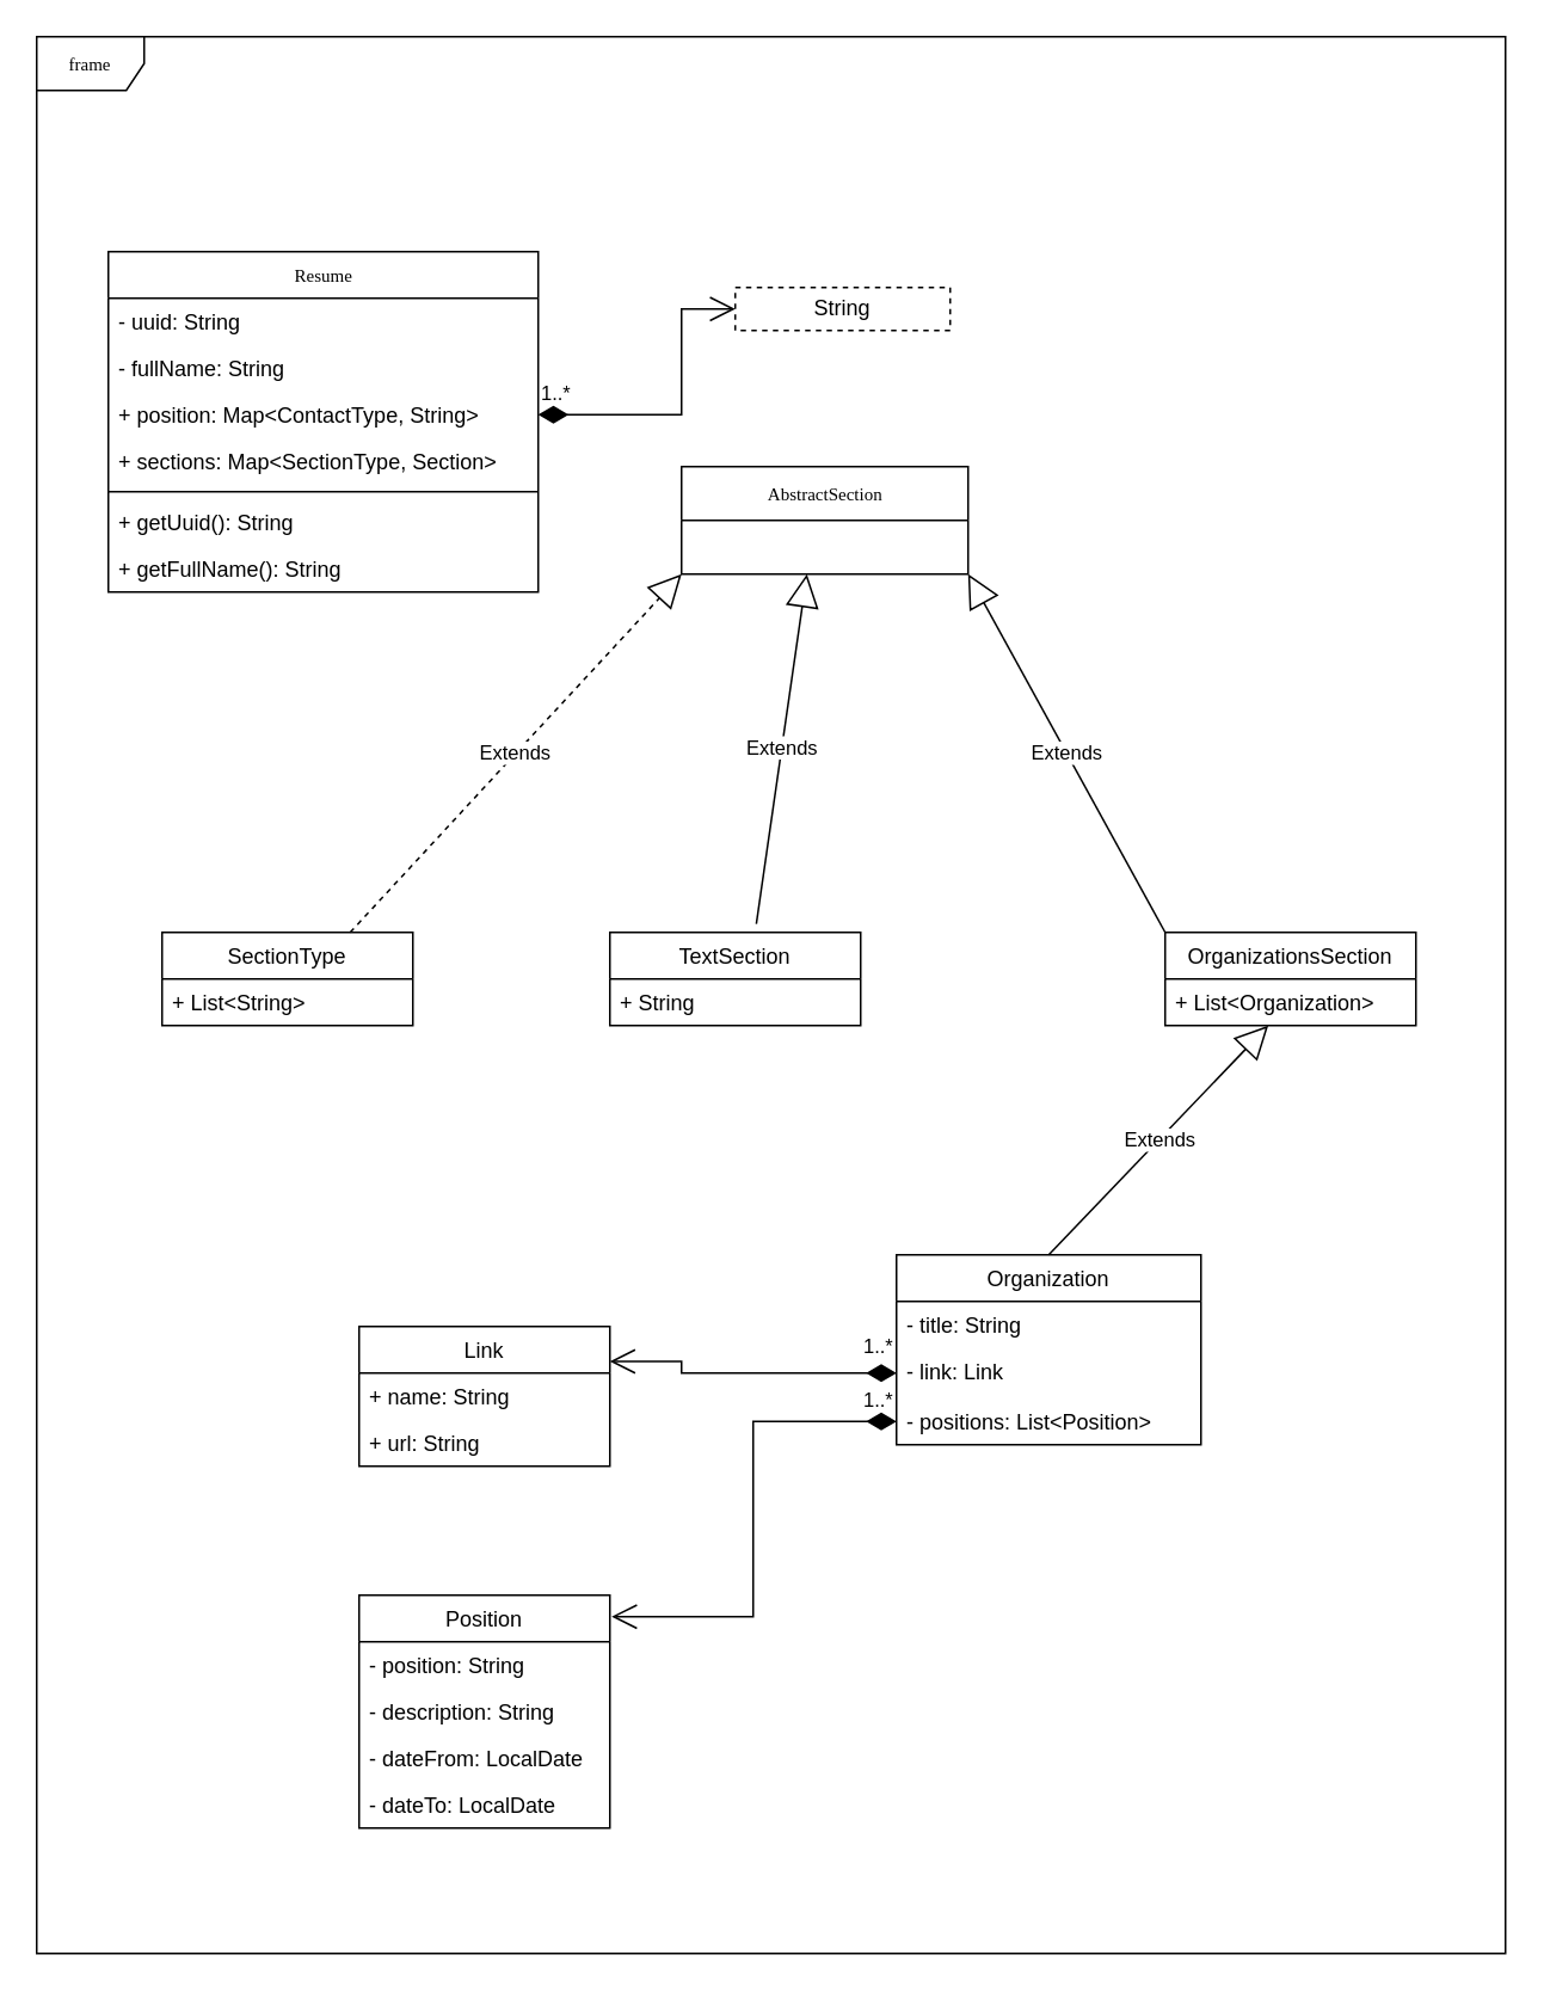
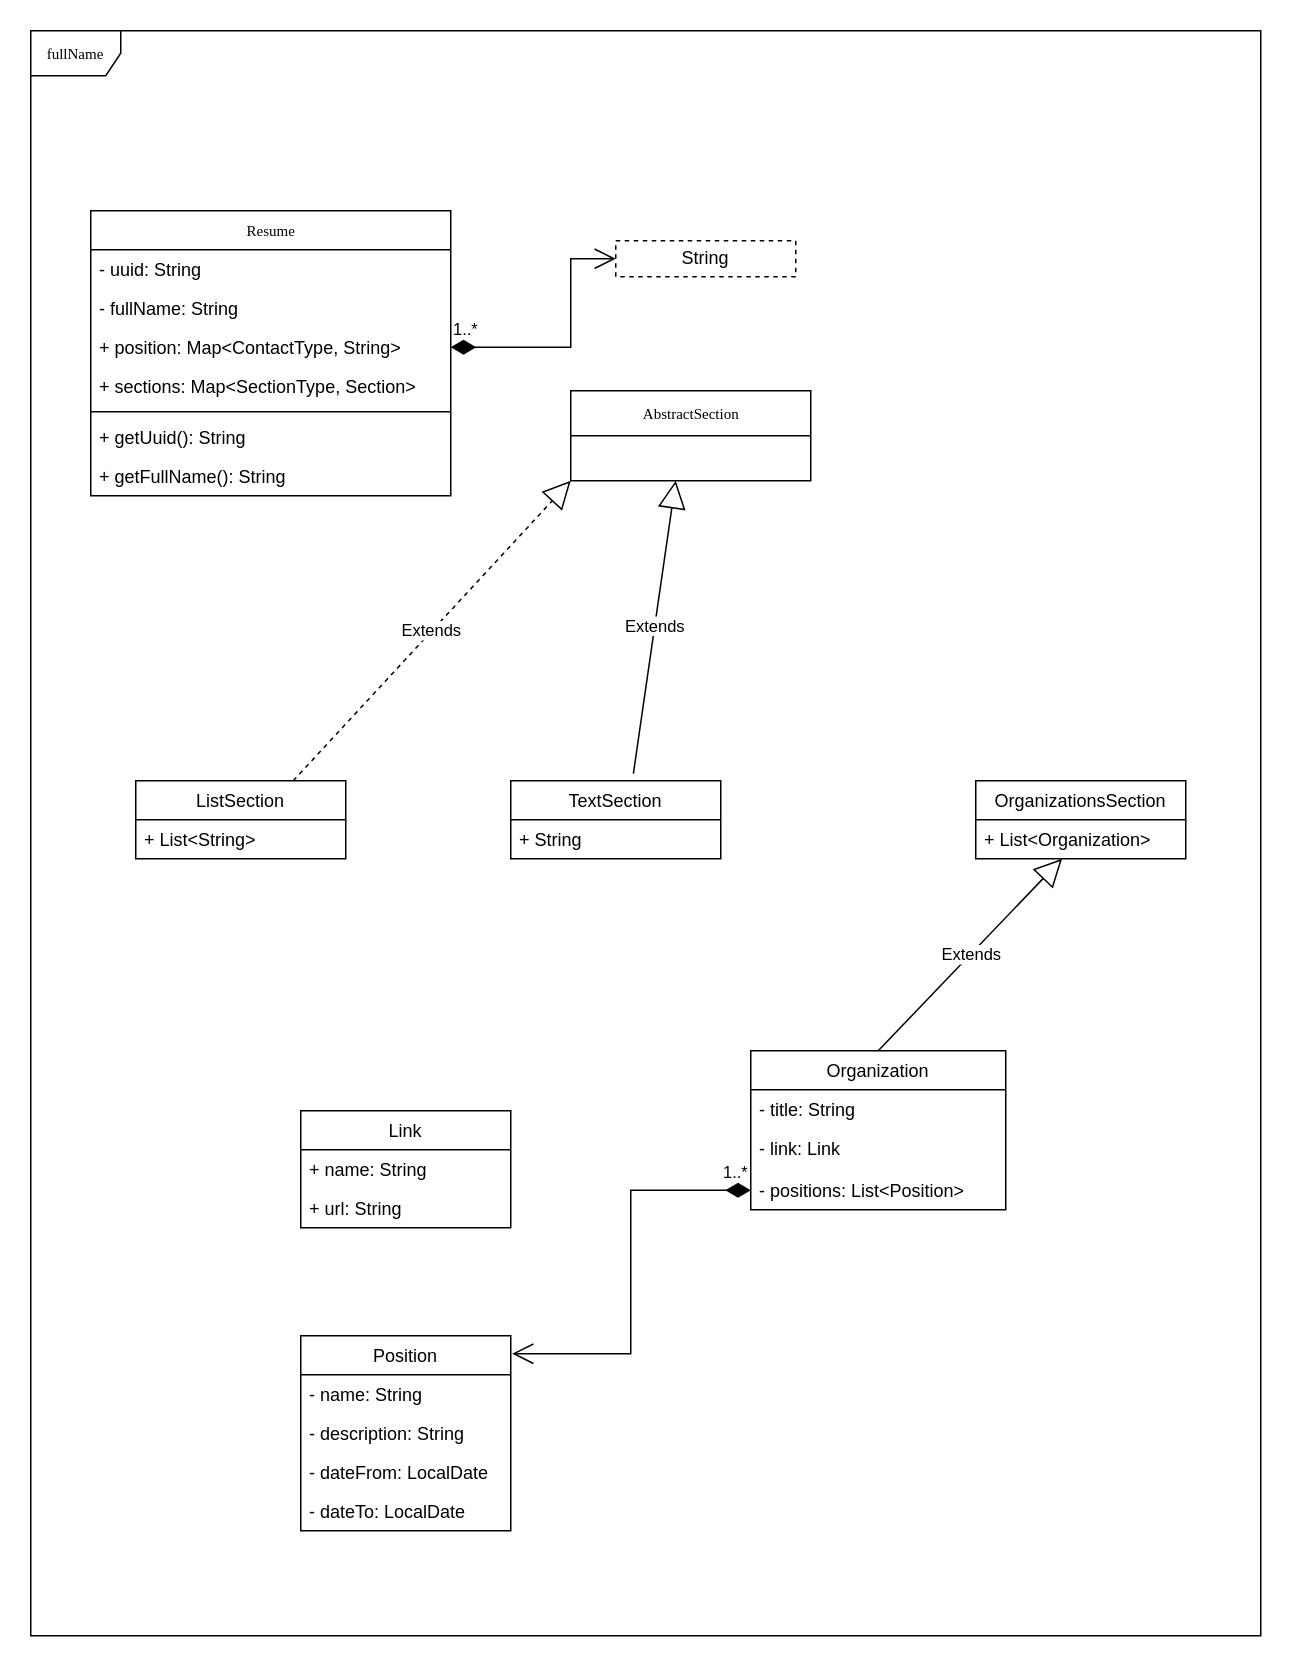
  <mxCell id="0" />
  <mxCell id="1" parent="0" />
- <mxCell id="2" value="frame" style="shape=umlFrame;whiteSpace=wrap;html=1;rounded=0;shadow=0;comic=0;labelBackgroundColor=none;strokeWidth=1;fontFamily=Verdana;fontSize=10;align=center;" parent="1" vertex="1"><mxGeometry x="20" y="20" width="820" height="1070" as="geometry" /></mxCell>
+ <mxCell id="2" value="fullName" style="shape=umlFrame;whiteSpace=wrap;html=1;rounded=0;shadow=0;comic=0;labelBackgroundColor=none;strokeWidth=1;fontFamily=Verdana;fontSize=10;align=center;" parent="1" vertex="1"><mxGeometry x="20" y="20" width="820" height="1070" as="geometry" /></mxCell>
  <mxCell id="3" value="Resume" style="swimlane;html=1;fontStyle=0;childLayout=stackLayout;horizontal=1;startSize=26;fillColor=none;horizontalStack=0;resizeParent=1;resizeLast=0;collapsible=1;marginBottom=0;swimlaneFillColor=#ffffff;rounded=0;shadow=0;comic=0;labelBackgroundColor=none;strokeWidth=1;fontFamily=Verdana;fontSize=10;align=center;" parent="1" vertex="1"><mxGeometry x="60" y="140" width="240" height="190" as="geometry"><mxRectangle x="90" y="130" width="70" height="26" as="alternateBounds" /></mxGeometry></mxCell>
  <mxCell id="4" value="- uuid: String" style="text;html=1;strokeColor=none;fillColor=none;align=left;verticalAlign=top;spacingLeft=4;spacingRight=4;whiteSpace=wrap;overflow=hidden;rotatable=0;points=[[0,0.5],[1,0.5]];portConstraint=eastwest;" parent="3" vertex="1"><mxGeometry y="26" width="240" height="26" as="geometry" /></mxCell>
  <mxCell id="5" value="- fullName: String" style="text;html=1;strokeColor=none;fillColor=none;align=left;verticalAlign=top;spacingLeft=4;spacingRight=4;whiteSpace=wrap;overflow=hidden;rotatable=0;points=[[0,0.5],[1,0.5]];portConstraint=eastwest;" parent="3" vertex="1"><mxGeometry y="52" width="240" height="26" as="geometry" /></mxCell>
  <mxCell id="6" value="+ position: Map&amp;lt;ContactType, String&amp;gt;" style="text;html=1;strokeColor=none;fillColor=none;align=left;verticalAlign=top;spacingLeft=4;spacingRight=4;whiteSpace=wrap;overflow=hidden;rotatable=0;points=[[0,0.5],[1,0.5]];portConstraint=eastwest;" parent="3" vertex="1"><mxGeometry y="78" width="240" height="26" as="geometry" /></mxCell>
  <mxCell id="7" value="+ sections: Map&amp;lt;SectionType, Section&amp;gt;" style="text;html=1;strokeColor=none;fillColor=none;align=left;verticalAlign=top;spacingLeft=4;spacingRight=4;whiteSpace=wrap;overflow=hidden;rotatable=0;points=[[0,0.5],[1,0.5]];portConstraint=eastwest;" parent="3" vertex="1"><mxGeometry y="104" width="240" height="26" as="geometry" /></mxCell>
  <mxCell id="8" value="" style="line;strokeWidth=1;fillColor=none;align=left;verticalAlign=middle;spacingTop=-1;spacingLeft=3;spacingRight=3;rotatable=0;labelPosition=right;points=[];portConstraint=eastwest;" parent="3" vertex="1"><mxGeometry y="130" width="240" height="8" as="geometry" /></mxCell>
  <mxCell id="9" value="+ getUuid(): String" style="text;strokeColor=none;fillColor=none;align=left;verticalAlign=top;spacingLeft=4;spacingRight=4;overflow=hidden;rotatable=0;points=[[0,0.5],[1,0.5]];portConstraint=eastwest;" parent="3" vertex="1"><mxGeometry y="138" width="240" height="26" as="geometry" /></mxCell>
  <mxCell id="10" value="+ getFullName(): String" style="text;strokeColor=none;fillColor=none;align=left;verticalAlign=top;spacingLeft=4;spacingRight=4;overflow=hidden;rotatable=0;points=[[0,0.5],[1,0.5]];portConstraint=eastwest;" parent="3" vertex="1"><mxGeometry y="164" width="240" height="26" as="geometry" /></mxCell>
  <mxCell id="11" value="AbstractSection" style="swimlane;html=1;fontStyle=0;childLayout=stackLayout;horizontal=1;startSize=30;fillColor=none;horizontalStack=0;resizeParent=1;resizeLast=0;collapsible=1;marginBottom=0;swimlaneFillColor=#ffffff;rounded=0;shadow=0;comic=0;labelBackgroundColor=none;strokeWidth=1;fontFamily=Verdana;fontSize=10;align=center;" parent="1" vertex="1"><mxGeometry x="380" y="260" width="160" height="60" as="geometry" /></mxCell>
  <mxCell id="12" value="String" style="rounded=0;whiteSpace=wrap;html=1;dashed=1;" parent="1" vertex="1"><mxGeometry x="410" y="160" width="120" height="24" as="geometry" /></mxCell>
  <mxCell id="13" value="1..*" style="endArrow=open;html=1;endSize=12;startArrow=diamondThin;startSize=14;startFill=1;edgeStyle=orthogonalEdgeStyle;align=left;verticalAlign=bottom;rounded=0;exitX=1;exitY=0.5;exitDx=0;exitDy=0;entryX=0;entryY=0.5;entryDx=0;entryDy=0;" parent="1" source="6" target="12" edge="1"><mxGeometry x="-1" y="3" relative="1" as="geometry"><mxPoint x="263" y="181.92" as="sourcePoint" /><mxPoint x="410" y="59.968" as="targetPoint" /><Array as="points"><mxPoint x="380" y="231" /><mxPoint x="380" y="172" /></Array></mxGeometry></mxCell>
- <mxCell id="14" value="SectionType" style="swimlane;fontStyle=0;childLayout=stackLayout;horizontal=1;startSize=26;fillColor=none;horizontalStack=0;resizeParent=1;resizeParentMax=0;resizeLast=0;collapsible=1;marginBottom=0;" parent="1" vertex="1"><mxGeometry x="90" y="520" width="140" height="52" as="geometry" /></mxCell>
+ <mxCell id="14" value="ListSection" style="swimlane;fontStyle=0;childLayout=stackLayout;horizontal=1;startSize=26;fillColor=none;horizontalStack=0;resizeParent=1;resizeParentMax=0;resizeLast=0;collapsible=1;marginBottom=0;" parent="1" vertex="1"><mxGeometry x="90" y="520" width="140" height="52" as="geometry" /></mxCell>
  <mxCell id="15" value="+ List&lt;String&gt;" style="text;strokeColor=none;fillColor=none;align=left;verticalAlign=top;spacingLeft=4;spacingRight=4;overflow=hidden;rotatable=0;points=[[0,0.5],[1,0.5]];portConstraint=eastwest;" parent="14" vertex="1"><mxGeometry y="26" width="140" height="26" as="geometry" /></mxCell>
  <mxCell id="16" value="TextSection" style="swimlane;fontStyle=0;childLayout=stackLayout;horizontal=1;startSize=26;fillColor=none;horizontalStack=0;resizeParent=1;resizeParentMax=0;resizeLast=0;collapsible=1;marginBottom=0;" parent="1" vertex="1"><mxGeometry x="340" y="520" width="140" height="52" as="geometry" /></mxCell>
  <mxCell id="17" value="+ String" style="text;strokeColor=none;fillColor=none;align=left;verticalAlign=top;spacingLeft=4;spacingRight=4;overflow=hidden;rotatable=0;points=[[0,0.5],[1,0.5]];portConstraint=eastwest;" parent="16" vertex="1"><mxGeometry y="26" width="140" height="26" as="geometry" /></mxCell>
  <mxCell id="18" value="OrganizationsSection" style="swimlane;fontStyle=0;childLayout=stackLayout;horizontal=1;startSize=26;fillColor=none;horizontalStack=0;resizeParent=1;resizeParentMax=0;resizeLast=0;collapsible=1;marginBottom=0;" parent="1" vertex="1"><mxGeometry x="650" y="520" width="140" height="52" as="geometry" /></mxCell>
  <mxCell id="19" value="+ List&lt;Organization&gt;" style="text;strokeColor=none;fillColor=none;align=left;verticalAlign=top;spacingLeft=4;spacingRight=4;overflow=hidden;rotatable=0;points=[[0,0.5],[1,0.5]];portConstraint=eastwest;" parent="18" vertex="1"><mxGeometry y="26" width="140" height="26" as="geometry" /></mxCell>
  <mxCell id="20" value="Organization" style="swimlane;fontStyle=0;childLayout=stackLayout;horizontal=1;startSize=26;fillColor=none;horizontalStack=0;resizeParent=1;resizeParentMax=0;resizeLast=0;collapsible=1;marginBottom=0;" parent="1" vertex="1"><mxGeometry x="500" y="700" width="170" height="106" as="geometry" /></mxCell>
  <mxCell id="21" value="- title: String" style="text;strokeColor=none;fillColor=none;align=left;verticalAlign=top;spacingLeft=4;spacingRight=4;overflow=hidden;rotatable=0;points=[[0,0.5],[1,0.5]];portConstraint=eastwest;" parent="20" vertex="1"><mxGeometry y="26" width="170" height="26" as="geometry" /></mxCell>
  <mxCell id="22" value="- link: Link" style="text;strokeColor=none;fillColor=none;align=left;verticalAlign=top;spacingLeft=4;spacingRight=4;overflow=hidden;rotatable=0;points=[[0,0.5],[1,0.5]];portConstraint=eastwest;" parent="20" vertex="1"><mxGeometry y="52" width="170" height="28" as="geometry" /></mxCell>
  <mxCell id="23" value="- positions: List&lt;Position&gt;" style="text;strokeColor=none;fillColor=none;align=left;verticalAlign=top;spacingLeft=4;spacingRight=4;overflow=hidden;rotatable=0;points=[[0,0.5],[1,0.5]];portConstraint=eastwest;" parent="20" vertex="1"><mxGeometry y="80" width="170" height="26" as="geometry" /></mxCell>
  <mxCell id="24" value="Extends" style="endArrow=block;endSize=16;endFill=0;html=1;rounded=0;exitX=0.5;exitY=0;exitDx=0;exitDy=0;" parent="1" source="20" target="19" edge="1"><mxGeometry width="160" relative="1" as="geometry"><mxPoint x="450" y="640" as="sourcePoint" /><mxPoint x="610" y="640" as="targetPoint" /></mxGeometry></mxCell>
- <mxCell id="25" value="Extends" style="endArrow=block;endSize=16;endFill=0;html=1;rounded=0;entryX=1;entryY=1;entryDx=0;entryDy=0;exitX=0;exitY=0;exitDx=0;exitDy=0;" parent="1" source="18" target="11" edge="1"><mxGeometry width="160" relative="1" as="geometry"><mxPoint x="480" y="677" as="sourcePoint" /><mxPoint x="560" y="510" as="targetPoint" /></mxGeometry></mxCell>
  <mxCell id="26" value="Extends" style="endArrow=block;endSize=16;endFill=0;html=1;rounded=0;exitX=0.584;exitY=-0.092;exitDx=0;exitDy=0;exitPerimeter=0;" parent="1" source="16" edge="1"><mxGeometry width="160" relative="1" as="geometry"><mxPoint x="260" y="470" as="sourcePoint" /><mxPoint x="450" y="320" as="targetPoint" /></mxGeometry></mxCell>
  <mxCell id="27" value="Extends" style="endArrow=block;endSize=16;endFill=0;html=1;rounded=0;entryX=0;entryY=1;entryDx=0;entryDy=0;exitX=0.75;exitY=0;exitDx=0;exitDy=0;dashed=1;" parent="1" source="14" target="11" edge="1"><mxGeometry width="160" relative="1" as="geometry"><mxPoint x="160" y="460" as="sourcePoint" /><mxPoint x="320" y="460" as="targetPoint" /></mxGeometry></mxCell>
  <mxCell id="28" value="Position" style="swimlane;fontStyle=0;childLayout=stackLayout;horizontal=1;startSize=26;fillColor=none;horizontalStack=0;resizeParent=1;resizeParentMax=0;resizeLast=0;collapsible=1;marginBottom=0;" vertex="1" parent="1"><mxGeometry x="200" y="890" width="140" height="130" as="geometry" /></mxCell>
- <mxCell id="29" value="- position: String" style="text;strokeColor=none;fillColor=none;align=left;verticalAlign=top;spacingLeft=4;spacingRight=4;overflow=hidden;rotatable=0;points=[[0,0.5],[1,0.5]];portConstraint=eastwest;" vertex="1" parent="28"><mxGeometry y="26" width="140" height="26" as="geometry" /></mxCell>
+ <mxCell id="29" value="- name: String" style="text;strokeColor=none;fillColor=none;align=left;verticalAlign=top;spacingLeft=4;spacingRight=4;overflow=hidden;rotatable=0;points=[[0,0.5],[1,0.5]];portConstraint=eastwest;" vertex="1" parent="28"><mxGeometry y="26" width="140" height="26" as="geometry" /></mxCell>
  <mxCell id="30" value="- description: String" style="text;strokeColor=none;fillColor=none;align=left;verticalAlign=top;spacingLeft=4;spacingRight=4;overflow=hidden;rotatable=0;points=[[0,0.5],[1,0.5]];portConstraint=eastwest;" vertex="1" parent="28"><mxGeometry y="52" width="140" height="26" as="geometry" /></mxCell>
  <mxCell id="31" value="- dateFrom: LocalDate" style="text;strokeColor=none;fillColor=none;align=left;verticalAlign=top;spacingLeft=4;spacingRight=4;overflow=hidden;rotatable=0;points=[[0,0.5],[1,0.5]];portConstraint=eastwest;" vertex="1" parent="28"><mxGeometry y="78" width="140" height="26" as="geometry" /></mxCell>
  <mxCell id="32" value="- dateTo: LocalDate" style="text;strokeColor=none;fillColor=none;align=left;verticalAlign=top;spacingLeft=4;spacingRight=4;overflow=hidden;rotatable=0;points=[[0,0.5],[1,0.5]];portConstraint=eastwest;" vertex="1" parent="28"><mxGeometry y="104" width="140" height="26" as="geometry" /></mxCell>
  <mxCell id="33" value="Link" style="swimlane;fontStyle=0;childLayout=stackLayout;horizontal=1;startSize=26;fillColor=none;horizontalStack=0;resizeParent=1;resizeParentMax=0;resizeLast=0;collapsible=1;marginBottom=0;" vertex="1" parent="1"><mxGeometry x="200" y="740" width="140" height="78" as="geometry" /></mxCell>
  <mxCell id="34" value="+ name: String" style="text;strokeColor=none;fillColor=none;align=left;verticalAlign=top;spacingLeft=4;spacingRight=4;overflow=hidden;rotatable=0;points=[[0,0.5],[1,0.5]];portConstraint=eastwest;" vertex="1" parent="33"><mxGeometry y="26" width="140" height="26" as="geometry" /></mxCell>
  <mxCell id="35" value="+ url: String" style="text;strokeColor=none;fillColor=none;align=left;verticalAlign=top;spacingLeft=4;spacingRight=4;overflow=hidden;rotatable=0;points=[[0,0.5],[1,0.5]];portConstraint=eastwest;" vertex="1" parent="33"><mxGeometry y="52" width="140" height="26" as="geometry" /></mxCell>
  <mxCell id="36" value="1..*" style="endArrow=open;html=1;endSize=12;startArrow=diamondThin;startSize=14;startFill=1;edgeStyle=orthogonalEdgeStyle;align=left;verticalAlign=bottom;rounded=0;exitX=0;exitY=0.5;exitDx=0;exitDy=0;entryX=1.007;entryY=0.092;entryDx=0;entryDy=0;entryPerimeter=0;" edge="1" parent="1" source="23" target="28"><mxGeometry x="-0.851" y="-3" relative="1" as="geometry"><mxPoint x="420" y="870" as="sourcePoint" /><mxPoint x="580" y="870" as="targetPoint" /><mxPoint as="offset" /></mxGeometry></mxCell>
- <mxCell id="37" value="1..*" style="endArrow=open;html=1;endSize=12;startArrow=diamondThin;startSize=14;startFill=1;edgeStyle=orthogonalEdgeStyle;align=left;verticalAlign=bottom;rounded=0;entryX=1;entryY=0.25;entryDx=0;entryDy=0;exitX=0;exitY=0.5;exitDx=0;exitDy=0;" edge="1" parent="1" source="22" target="33"><mxGeometry x="-0.76" y="-6" relative="1" as="geometry"><mxPoint x="360" y="750" as="sourcePoint" /><mxPoint x="520" y="750" as="targetPoint" /><Array as="points"><mxPoint x="380" y="766" /><mxPoint x="380" y="760" /></Array><mxPoint as="offset" /></mxGeometry></mxCell>
